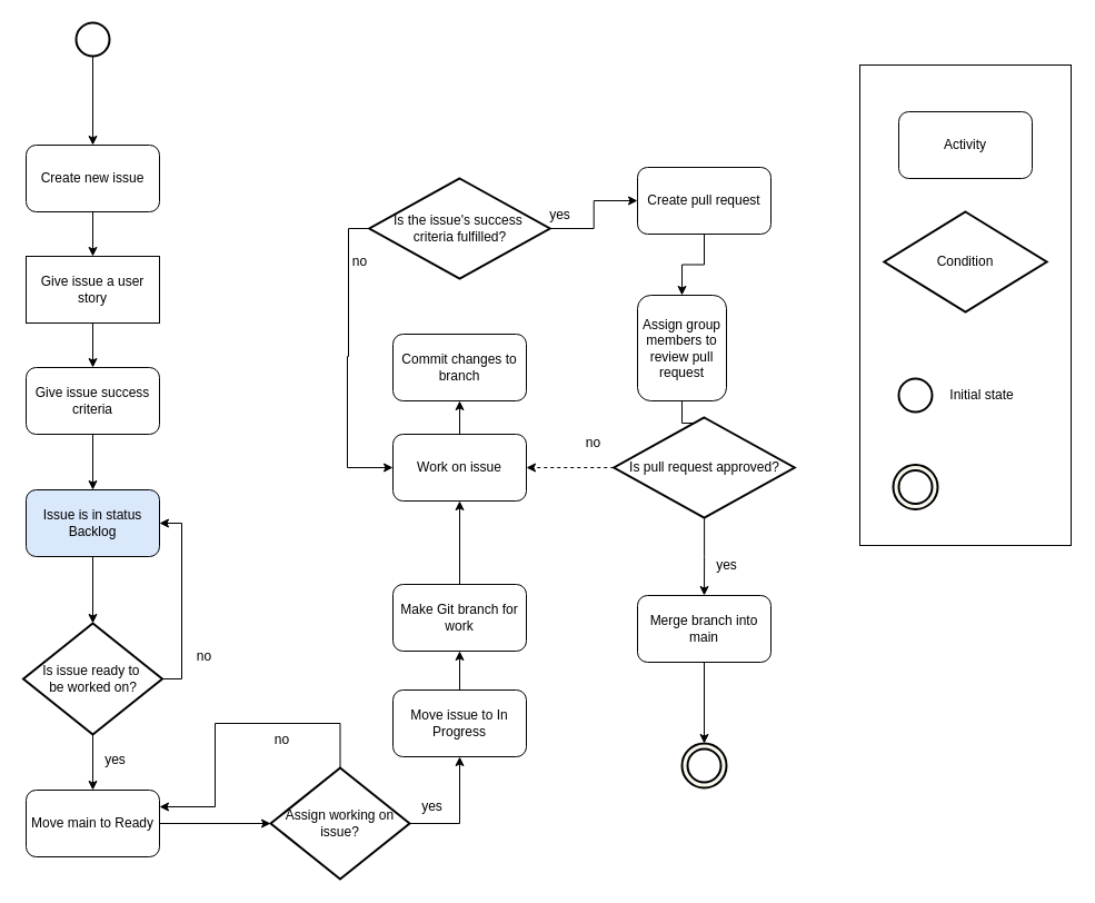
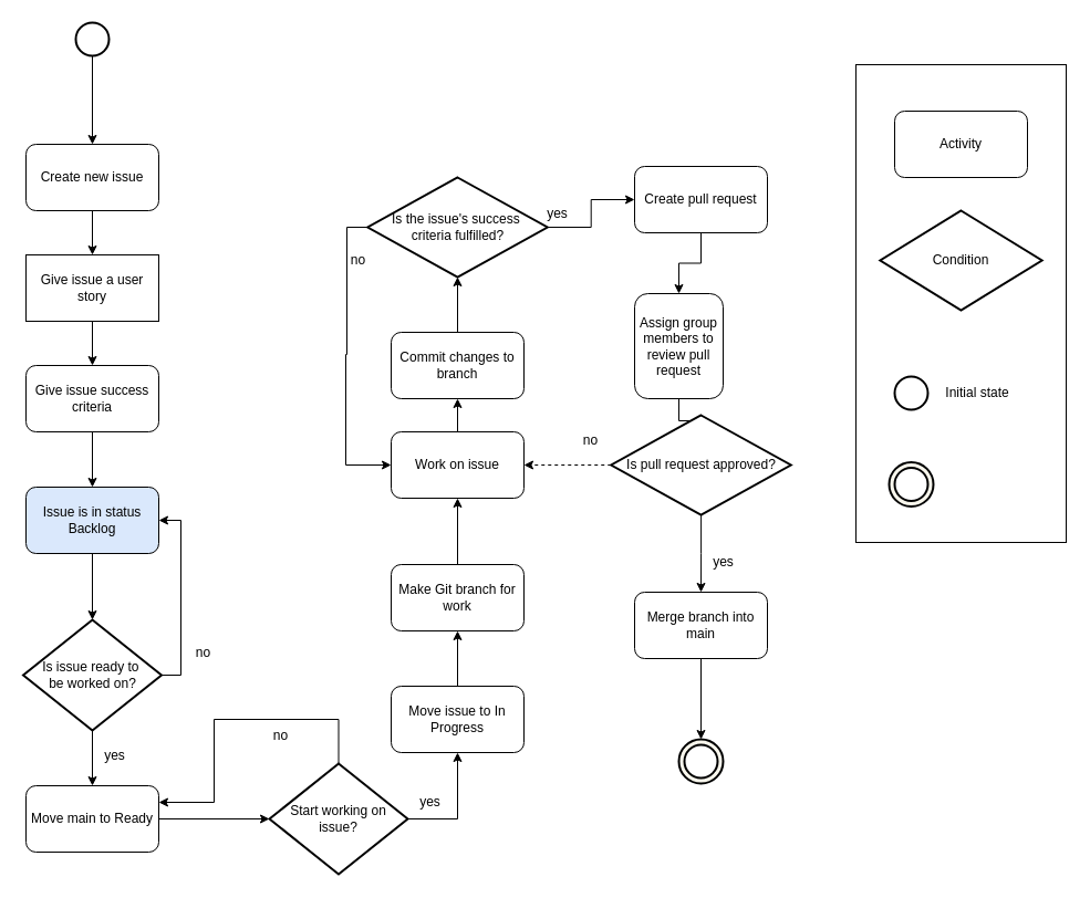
  <mxCell id="0" />
  <mxCell id="1" parent="0" />
  <mxCell id="2" value="" style="rounded=0;whiteSpace=wrap;html=1;fillColor=none;" parent="1" vertex="1"><mxGeometry x="773" y="58" width="190" height="432" as="geometry" /></mxCell>
  <mxCell id="3" style="edgeStyle=orthogonalEdgeStyle;rounded=0;orthogonalLoop=1;jettySize=auto;html=1;entryX=0.5;entryY=0;entryDx=0;entryDy=0;" parent="1" source="4" target="6" edge="1"><mxGeometry relative="1" as="geometry" /></mxCell>
  <mxCell id="4" value="" style="strokeWidth=2;html=1;shape=mxgraph.flowchart.start_2;whiteSpace=wrap;" parent="1" vertex="1"><mxGeometry x="68" y="20" width="30" height="30" as="geometry" /></mxCell>
  <mxCell id="5" style="edgeStyle=orthogonalEdgeStyle;rounded=0;orthogonalLoop=1;jettySize=auto;html=1;" parent="1" source="6" target="8" edge="1"><mxGeometry relative="1" as="geometry" /></mxCell>
  <mxCell id="6" value="Create new issue" style="rounded=1;whiteSpace=wrap;html=1;" parent="1" vertex="1"><mxGeometry x="23" y="130" width="120" height="60" as="geometry" /></mxCell>
  <mxCell id="7" style="edgeStyle=orthogonalEdgeStyle;rounded=0;orthogonalLoop=1;jettySize=auto;html=1;" parent="1" source="8" target="10" edge="1"><mxGeometry relative="1" as="geometry" /></mxCell>
  <mxCell id="8" value="Give issue a user story" style="whiteSpace=wrap;html=1;rounded=0;" parent="1" vertex="1"><mxGeometry x="23" y="230" width="120" height="60" as="geometry" /></mxCell>
  <mxCell id="9" style="edgeStyle=orthogonalEdgeStyle;rounded=0;orthogonalLoop=1;jettySize=auto;html=1;" parent="1" source="10" target="14" edge="1"><mxGeometry relative="1" as="geometry" /></mxCell>
  <mxCell id="10" value="Give issue success criteria" style="rounded=1;whiteSpace=wrap;html=1;" parent="1" vertex="1"><mxGeometry x="23" y="330" width="120" height="60" as="geometry" /></mxCell>
  <mxCell id="11" style="edgeStyle=orthogonalEdgeStyle;rounded=0;orthogonalLoop=1;jettySize=auto;html=1;entryX=1;entryY=0.5;entryDx=0;entryDy=0;" parent="1" source="13" target="14" edge="1"><mxGeometry relative="1" as="geometry"><Array as="points"><mxPoint x="163" y="610" /><mxPoint x="163" y="470" /></Array></mxGeometry></mxCell>
  <mxCell id="12" style="edgeStyle=orthogonalEdgeStyle;rounded=0;orthogonalLoop=1;jettySize=auto;html=1;entryX=0.5;entryY=0;entryDx=0;entryDy=0;" parent="1" source="13" target="17" edge="1"><mxGeometry relative="1" as="geometry" /></mxCell>
  <mxCell id="13" value="&lt;div&gt;Is issue ready to&amp;nbsp;&lt;/div&gt;&lt;div&gt;be worked on?&lt;/div&gt;" style="strokeWidth=2;html=1;shape=mxgraph.flowchart.decision;whiteSpace=wrap;" parent="1" vertex="1"><mxGeometry x="20.5" y="560" width="125" height="100" as="geometry" /></mxCell>
  <mxCell id="14" value="Issue is in status Backlog" style="rounded=1;whiteSpace=wrap;html=1;fillColor=#dae8fc;" parent="1" vertex="1"><mxGeometry x="23" y="440" width="120" height="60" as="geometry" /></mxCell>
  <mxCell id="15" style="edgeStyle=orthogonalEdgeStyle;rounded=0;orthogonalLoop=1;jettySize=auto;html=1;entryX=0.5;entryY=0;entryDx=0;entryDy=0;entryPerimeter=0;" parent="1" source="14" target="13" edge="1"><mxGeometry relative="1" as="geometry" /></mxCell>
  <mxCell id="16" value="no" style="text;html=1;align=center;verticalAlign=middle;resizable=0;points=[];autosize=1;strokeColor=none;fillColor=none;" parent="1" vertex="1"><mxGeometry x="163" y="575" width="40" height="30" as="geometry" /></mxCell>
  <mxCell id="17" value="Move main to Ready" style="rounded=1;whiteSpace=wrap;html=1;" parent="1" vertex="1"><mxGeometry x="23" y="710" width="120" height="60" as="geometry" /></mxCell>
  <mxCell id="18" value="yes" style="text;html=1;align=center;verticalAlign=middle;resizable=0;points=[];autosize=1;strokeColor=none;fillColor=none;" parent="1" vertex="1"><mxGeometry x="83" y="668" width="40" height="30" as="geometry" /></mxCell>
  <mxCell id="19" style="edgeStyle=orthogonalEdgeStyle;rounded=0;orthogonalLoop=1;jettySize=auto;html=1;entryX=1;entryY=0.25;entryDx=0;entryDy=0;" parent="1" source="21" target="17" edge="1"><mxGeometry relative="1" as="geometry"><Array as="points"><mxPoint x="306" y="650" /><mxPoint x="193" y="650" /><mxPoint x="193" y="725" /></Array></mxGeometry></mxCell>
  <mxCell id="20" style="edgeStyle=orthogonalEdgeStyle;rounded=0;orthogonalLoop=1;jettySize=auto;html=1;entryX=0.5;entryY=1;entryDx=0;entryDy=0;" parent="1" source="21" target="25" edge="1"><mxGeometry relative="1" as="geometry"><Array as="points"><mxPoint x="413" y="740" /></Array></mxGeometry></mxCell>
- <mxCell id="21" value="Assign working on issue?" style="strokeWidth=2;html=1;shape=mxgraph.flowchart.decision;whiteSpace=wrap;" parent="1" vertex="1"><mxGeometry x="243" y="690" width="125" height="100" as="geometry" /></mxCell>
+ <mxCell id="21" value="Start working on issue?" style="strokeWidth=2;html=1;shape=mxgraph.flowchart.decision;whiteSpace=wrap;" parent="1" vertex="1"><mxGeometry x="243" y="690" width="125" height="100" as="geometry" /></mxCell>
  <mxCell id="22" style="edgeStyle=orthogonalEdgeStyle;rounded=0;orthogonalLoop=1;jettySize=auto;html=1;entryX=0;entryY=0.5;entryDx=0;entryDy=0;entryPerimeter=0;" parent="1" source="17" target="21" edge="1"><mxGeometry relative="1" as="geometry" /></mxCell>
  <mxCell id="23" value="no" style="text;html=1;align=center;verticalAlign=middle;resizable=0;points=[];autosize=1;strokeColor=none;fillColor=none;" parent="1" vertex="1"><mxGeometry x="233" y="650" width="40" height="30" as="geometry" /></mxCell>
  <mxCell id="24" style="edgeStyle=orthogonalEdgeStyle;rounded=0;orthogonalLoop=1;jettySize=auto;html=1;" parent="1" source="25" target="27" edge="1"><mxGeometry relative="1" as="geometry" /></mxCell>
  <mxCell id="25" value="Move issue to In Progress" style="rounded=1;whiteSpace=wrap;html=1;" parent="1" vertex="1"><mxGeometry x="353" y="620" width="120" height="60" as="geometry" /></mxCell>
  <mxCell id="26" style="edgeStyle=orthogonalEdgeStyle;rounded=0;orthogonalLoop=1;jettySize=auto;html=1;exitX=0.5;exitY=0;exitDx=0;exitDy=0;entryX=0.5;entryY=1;entryDx=0;entryDy=0;" edge="1" parent="1" source="27" target="30"><mxGeometry relative="1" as="geometry" /></mxCell>
- <mxCell id="27" value="Make Git branch for work" style="rounded=1;whiteSpace=wrap;html=1;" parent="1" vertex="1"><mxGeometry x="353" y="525" width="120" height="60" as="geometry" /></mxCell>
+ <mxCell id="27" value="Make Git branch for work" style="rounded=1;whiteSpace=wrap;html=1;" parent="1" vertex="1"><mxGeometry x="353" y="510" width="120" height="60" as="geometry" /></mxCell>
  <mxCell id="28" value="yes" style="text;html=1;align=center;verticalAlign=middle;resizable=0;points=[];autosize=1;strokeColor=none;fillColor=none;" parent="1" vertex="1"><mxGeometry x="368" y="710" width="40" height="30" as="geometry" /></mxCell>
  <mxCell id="29" style="edgeStyle=orthogonalEdgeStyle;rounded=0;orthogonalLoop=1;jettySize=auto;html=1;" parent="1" source="30" target="31" edge="1"><mxGeometry relative="1" as="geometry" /></mxCell>
  <mxCell id="30" value="Work on issue" style="rounded=1;whiteSpace=wrap;html=1;" parent="1" vertex="1"><mxGeometry x="353" y="390" width="120" height="60" as="geometry" /></mxCell>
  <mxCell id="31" value="Commit changes to branch" style="rounded=1;whiteSpace=wrap;html=1;" parent="1" vertex="1"><mxGeometry x="353" y="300" width="120" height="60" as="geometry" /></mxCell>
  <mxCell id="32" style="edgeStyle=orthogonalEdgeStyle;rounded=0;orthogonalLoop=1;jettySize=auto;html=1;entryX=0;entryY=0.5;entryDx=0;entryDy=0;" parent="1" source="34" target="30" edge="1"><mxGeometry relative="1" as="geometry"><Array as="points"><mxPoint x="313" y="205" /><mxPoint x="313" y="320" /><mxPoint x="312" y="420" /></Array></mxGeometry></mxCell>
  <mxCell id="33" style="edgeStyle=orthogonalEdgeStyle;rounded=0;orthogonalLoop=1;jettySize=auto;html=1;entryX=0;entryY=0.5;entryDx=0;entryDy=0;exitX=1;exitY=0.5;exitDx=0;exitDy=0;exitPerimeter=0;" parent="1" source="34" target="38" edge="1"><mxGeometry relative="1" as="geometry"><mxPoint x="494.25" y="270" as="sourcePoint" /></mxGeometry></mxCell>
  <mxCell id="34" value="&lt;div&gt;Is the issue's success&amp;nbsp;&lt;/div&gt;&lt;div&gt;criteria fulfilled?&lt;/div&gt;" style="strokeWidth=2;html=1;shape=mxgraph.flowchart.decision;whiteSpace=wrap;" parent="1" vertex="1"><mxGeometry x="331.75" y="160" width="162.5" height="90" as="geometry" /></mxCell>
+ <mxCell id="35" style="edgeStyle=orthogonalEdgeStyle;rounded=0;orthogonalLoop=1;jettySize=auto;html=1;entryX=0.5;entryY=1;entryDx=0;entryDy=0;entryPerimeter=0;" parent="1" source="31" target="34" edge="1"><mxGeometry relative="1" as="geometry" /></mxCell>
  <mxCell id="36" value="no" style="text;html=1;align=center;verticalAlign=middle;resizable=0;points=[];autosize=1;strokeColor=none;fillColor=none;" parent="1" vertex="1"><mxGeometry x="303" y="220" width="40" height="30" as="geometry" /></mxCell>
  <mxCell id="37" style="edgeStyle=orthogonalEdgeStyle;rounded=0;orthogonalLoop=1;jettySize=auto;html=1;" parent="1" source="38" target="41" edge="1"><mxGeometry relative="1" as="geometry" /></mxCell>
  <mxCell id="38" value="Create pull request" style="rounded=1;whiteSpace=wrap;html=1;" parent="1" vertex="1"><mxGeometry x="573" y="150" width="120" height="60" as="geometry" /></mxCell>
  <mxCell id="39" value="yes" style="text;html=1;align=center;verticalAlign=middle;resizable=0;points=[];autosize=1;strokeColor=none;fillColor=none;" parent="1" vertex="1"><mxGeometry x="483" y="178" width="40" height="30" as="geometry" /></mxCell>
  <mxCell id="40" style="edgeStyle=orthogonalEdgeStyle;rounded=0;orthogonalLoop=1;jettySize=auto;html=1;" parent="1" source="41" edge="1"><mxGeometry relative="1" as="geometry"><mxPoint x="633" y="375" as="targetPoint" /></mxGeometry></mxCell>
  <mxCell id="41" value="Assign group members to review pull request" style="rounded=1;whiteSpace=wrap;html=1;" parent="1" vertex="1"><mxGeometry x="573" y="265" width="80" height="95" as="geometry" /></mxCell>
  <mxCell id="42" style="edgeStyle=orthogonalEdgeStyle;rounded=0;orthogonalLoop=1;jettySize=auto;html=1;dashed=1;" parent="1" source="44" target="30" edge="1"><mxGeometry relative="1" as="geometry" /></mxCell>
  <mxCell id="43" style="edgeStyle=orthogonalEdgeStyle;rounded=0;orthogonalLoop=1;jettySize=auto;html=1;entryX=0.5;entryY=0;entryDx=0;entryDy=0;" parent="1" source="44" target="46" edge="1"><mxGeometry relative="1" as="geometry" /></mxCell>
  <mxCell id="44" value="Is pull request approved?" style="strokeWidth=2;html=1;shape=mxgraph.flowchart.decision;whiteSpace=wrap;" parent="1" vertex="1"><mxGeometry x="551.75" y="375" width="162.5" height="90" as="geometry" /></mxCell>
  <mxCell id="45" value="no" style="text;html=1;align=center;verticalAlign=middle;resizable=0;points=[];autosize=1;strokeColor=none;fillColor=none;" parent="1" vertex="1"><mxGeometry x="513" y="383" width="40" height="30" as="geometry" /></mxCell>
  <mxCell id="46" value="Merge branch into main" style="rounded=1;whiteSpace=wrap;html=1;" parent="1" vertex="1"><mxGeometry x="573" y="535" width="120" height="60" as="geometry" /></mxCell>
  <mxCell id="47" value="yes" style="text;html=1;align=center;verticalAlign=middle;resizable=0;points=[];autosize=1;strokeColor=none;fillColor=none;" parent="1" vertex="1"><mxGeometry x="633" y="493" width="40" height="30" as="geometry" /></mxCell>
  <mxCell id="48" style="edgeStyle=orthogonalEdgeStyle;rounded=0;orthogonalLoop=1;jettySize=auto;html=1;entryX=0.5;entryY=0;entryDx=0;entryDy=0;entryPerimeter=0;" parent="1" source="46" target="53" edge="1"><mxGeometry relative="1" as="geometry"><mxPoint x="633" y="665" as="targetPoint" /></mxGeometry></mxCell>
  <mxCell id="49" value="Activity" style="rounded=1;whiteSpace=wrap;html=1;" parent="1" vertex="1"><mxGeometry x="808" y="100" width="120" height="60" as="geometry" /></mxCell>
  <mxCell id="50" value="Condition" style="strokeWidth=2;html=1;shape=mxgraph.flowchart.decision;whiteSpace=wrap;" parent="1" vertex="1"><mxGeometry x="794.88" y="190" width="146.25" height="90" as="geometry" /></mxCell>
  <mxCell id="51" value="" style="strokeWidth=2;html=1;shape=mxgraph.flowchart.start_2;whiteSpace=wrap;" parent="1" vertex="1"><mxGeometry x="808" y="340" width="30" height="30" as="geometry" /></mxCell>
  <mxCell id="52" value="Initial state" style="text;html=1;strokeColor=none;fillColor=none;align=center;verticalAlign=middle;whiteSpace=wrap;rounded=0;" parent="1" vertex="1"><mxGeometry x="853" y="340" width="60" height="30" as="geometry" /></mxCell>
  <mxCell id="53" value="" style="strokeWidth=2;html=1;shape=mxgraph.flowchart.start_2;whiteSpace=wrap;fillColor=#f9f7ed;strokeColor=#000000;" vertex="1" parent="1"><mxGeometry x="613" y="668" width="40" height="40" as="geometry" /></mxCell>
  <mxCell id="54" value="" style="strokeWidth=2;html=1;shape=mxgraph.flowchart.start_2;whiteSpace=wrap;" vertex="1" parent="1"><mxGeometry x="618" y="673" width="30" height="30" as="geometry" /></mxCell>
  <mxCell id="55" value="" style="strokeWidth=2;html=1;shape=mxgraph.flowchart.start_2;whiteSpace=wrap;fillColor=#f9f7ed;strokeColor=#000000;" vertex="1" parent="1"><mxGeometry x="803" y="417.5" width="40" height="40" as="geometry" /></mxCell>
  <mxCell id="56" value="" style="strokeWidth=2;html=1;shape=mxgraph.flowchart.start_2;whiteSpace=wrap;" vertex="1" parent="1"><mxGeometry x="808" y="422.5" width="30" height="30" as="geometry" /></mxCell>
